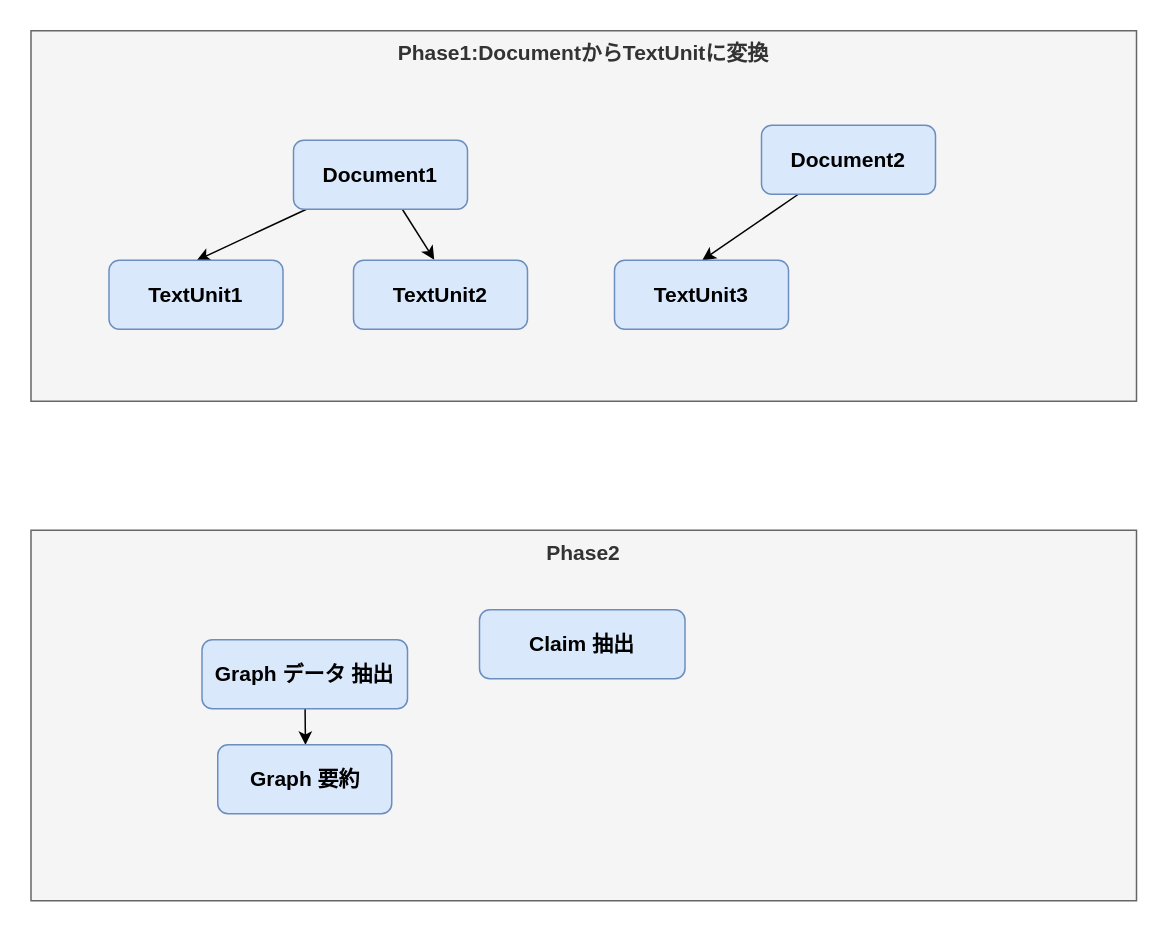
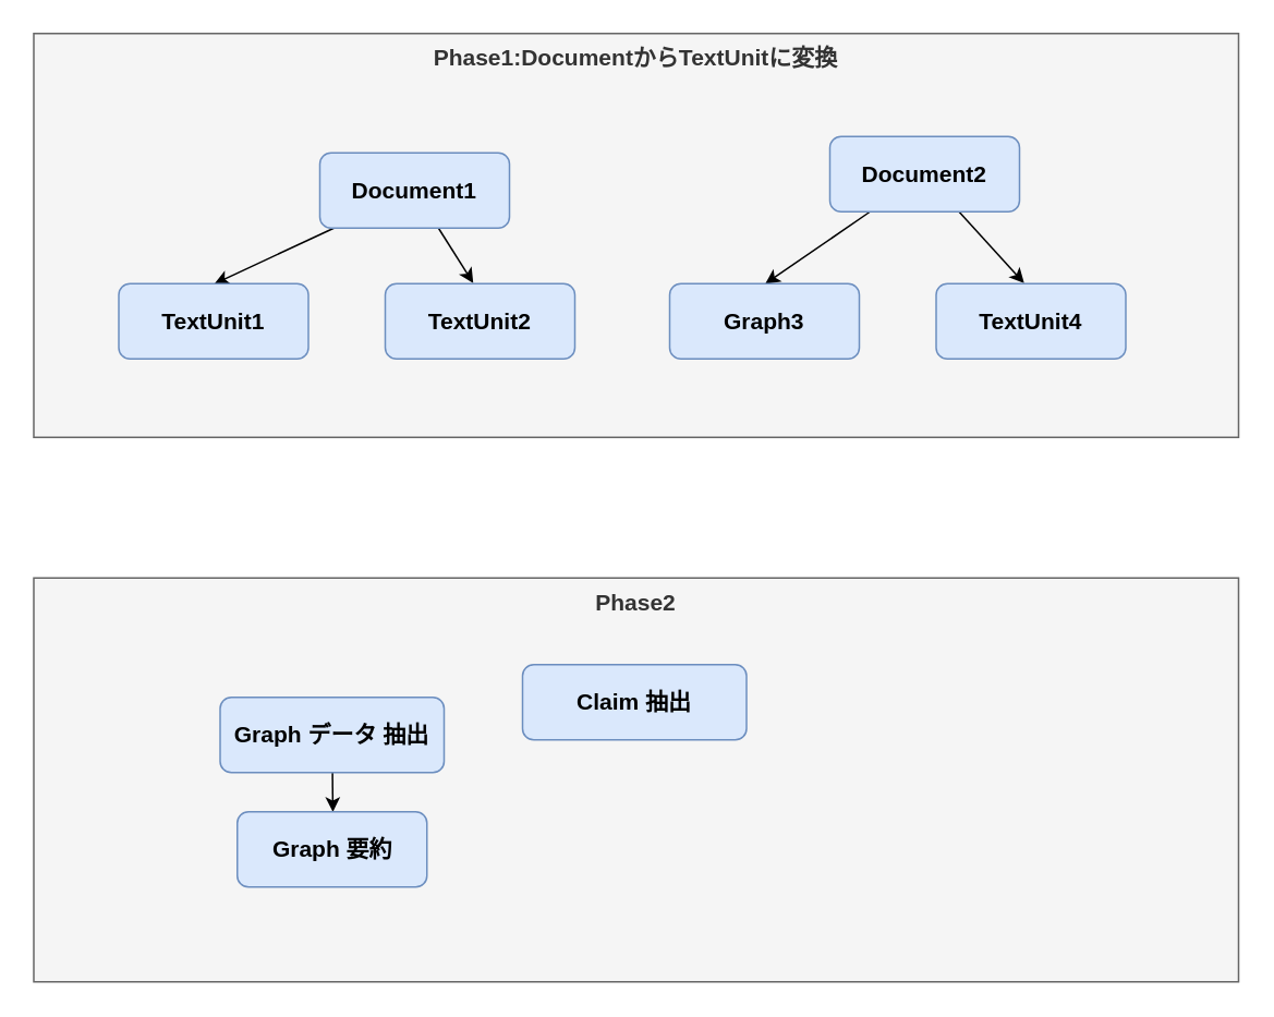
  <mxCell id="0" />
  <mxCell id="1" parent="0" />
  <mxCell id="2" value="Phase1:DocumentからTextUnitに変換" style="rounded=0;whiteSpace=wrap;html=1;fontSize=14;fontColor=#333333;fillColor=#f5f5f5;strokeColor=#666666;verticalAlign=top;fontStyle=1" parent="1" vertex="1"><mxGeometry x="20" y="20" width="737" height="247" as="geometry" /></mxCell>
  <mxCell id="3" style="edgeStyle=none;hachureGap=4;html=1;entryX=0.504;entryY=0.002;entryDx=0;entryDy=0;entryPerimeter=0;fontFamily=Architects Daughter;fontSource=https%3A%2F%2Ffonts.googleapis.com%2Fcss%3Ffamily%3DArchitects%2BDaughter;fontSize=16;" edge="1" parent="1" source="5" target="6"><mxGeometry relative="1" as="geometry" /></mxCell>
  <mxCell id="4" style="edgeStyle=none;sketch=0;hachureGap=4;jiggle=2;curveFitting=1;html=1;entryX=0.464;entryY=-0.008;entryDx=0;entryDy=0;entryPerimeter=0;fontFamily=Architects Daughter;fontSource=https%3A%2F%2Ffonts.googleapis.com%2Fcss%3Ffamily%3DArchitects%2BDaughter;fontSize=16;" edge="1" parent="1" source="5" target="7"><mxGeometry relative="1" as="geometry" /></mxCell>
  <mxCell id="5" value="Document1" style="rounded=1;whiteSpace=wrap;html=1;fontSize=14;fontStyle=1;fillColor=#dae8fc;strokeColor=#6c8ebf;" parent="1" vertex="1"><mxGeometry x="195" y="93" width="116" height="46" as="geometry" /></mxCell>
  <mxCell id="6" value="TextUnit1" style="rounded=1;whiteSpace=wrap;html=1;fontSize=14;fontStyle=1;fillColor=#dae8fc;strokeColor=#6c8ebf;" parent="1" vertex="1"><mxGeometry x="72" y="173" width="116" height="46" as="geometry" /></mxCell>
  <mxCell id="7" value="TextUnit2" style="rounded=1;whiteSpace=wrap;html=1;fontSize=14;fontStyle=1;fillColor=#dae8fc;strokeColor=#6c8ebf;" vertex="1" parent="1"><mxGeometry x="235" y="173" width="116" height="46" as="geometry" /></mxCell>
  <mxCell id="8" style="edgeStyle=none;hachureGap=4;html=1;entryX=0.504;entryY=0.002;entryDx=0;entryDy=0;entryPerimeter=0;fontFamily=Architects Daughter;fontSource=https%3A%2F%2Ffonts.googleapis.com%2Fcss%3Ffamily%3DArchitects%2BDaughter;fontSize=16;" edge="1" source="10" target="11" parent="1"><mxGeometry relative="1" as="geometry" /></mxCell>
+ <mxCell id="9" style="edgeStyle=none;sketch=0;hachureGap=4;jiggle=2;curveFitting=1;html=1;entryX=0.464;entryY=-0.008;entryDx=0;entryDy=0;entryPerimeter=0;fontFamily=Architects Daughter;fontSource=https%3A%2F%2Ffonts.googleapis.com%2Fcss%3Ffamily%3DArchitects%2BDaughter;fontSize=16;" edge="1" source="10" target="12" parent="1"><mxGeometry relative="1" as="geometry" /></mxCell>
  <mxCell id="10" value="Document2" style="rounded=1;whiteSpace=wrap;html=1;fontSize=14;fontStyle=1;fillColor=#dae8fc;strokeColor=#6c8ebf;" vertex="1" parent="1"><mxGeometry x="507" y="83" width="116" height="46" as="geometry" /></mxCell>
- <mxCell id="11" value="TextUnit3" style="rounded=1;whiteSpace=wrap;html=1;fontSize=14;fontStyle=1;fillColor=#dae8fc;strokeColor=#6c8ebf;" vertex="1" parent="1"><mxGeometry x="409" y="173" width="116" height="46" as="geometry" /></mxCell>
+ <mxCell id="11" value="Graph3" style="rounded=1;whiteSpace=wrap;html=1;fontSize=14;fontStyle=1;fillColor=#dae8fc;strokeColor=#6c8ebf;" vertex="1" parent="1"><mxGeometry x="409" y="173" width="116" height="46" as="geometry" /></mxCell>
+ <mxCell id="12" value="TextUnit4" style="rounded=1;whiteSpace=wrap;html=1;fontSize=14;fontStyle=1;fillColor=#dae8fc;strokeColor=#6c8ebf;" vertex="1" parent="1"><mxGeometry x="572" y="173" width="116" height="46" as="geometry" /></mxCell>
  <mxCell id="13" value="Phase2" style="rounded=0;whiteSpace=wrap;html=1;fontSize=14;fontColor=#333333;fillColor=#f5f5f5;strokeColor=#666666;verticalAlign=top;fontStyle=1" vertex="1" parent="1"><mxGeometry x="20" y="353" width="737" height="247" as="geometry" /></mxCell>
  <mxCell id="14" style="edgeStyle=none;hachureGap=4;html=1;entryX=0.504;entryY=0.002;entryDx=0;entryDy=0;entryPerimeter=0;fontFamily=Architects Daughter;fontSource=https%3A%2F%2Ffonts.googleapis.com%2Fcss%3Ffamily%3DArchitects%2BDaughter;fontSize=16;" edge="1" source="15" target="16" parent="1"><mxGeometry relative="1" as="geometry" /></mxCell>
  <mxCell id="15" value="Graph データ 抽出" style="rounded=1;whiteSpace=wrap;html=1;fontSize=14;fontStyle=1;fillColor=#dae8fc;strokeColor=#6c8ebf;" vertex="1" parent="1"><mxGeometry x="134" y="426" width="137" height="46" as="geometry" /></mxCell>
  <mxCell id="16" value="Graph 要約" style="rounded=1;whiteSpace=wrap;html=1;fontSize=14;fontStyle=1;fillColor=#dae8fc;strokeColor=#6c8ebf;" vertex="1" parent="1"><mxGeometry x="144.5" y="496" width="116" height="46" as="geometry" /></mxCell>
  <mxCell id="17" value="Claim 抽出" style="rounded=1;whiteSpace=wrap;html=1;fontSize=14;fontStyle=1;fillColor=#dae8fc;strokeColor=#6c8ebf;" vertex="1" parent="1"><mxGeometry x="319" y="406" width="137" height="46" as="geometry" /></mxCell>
